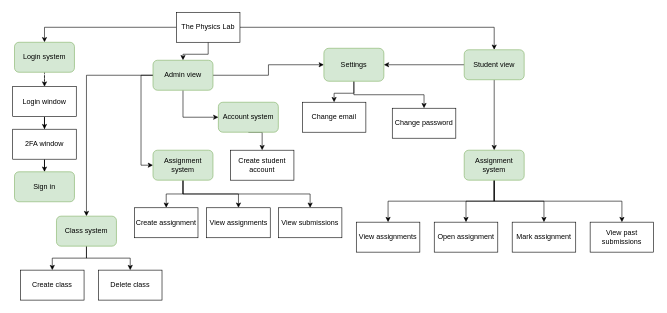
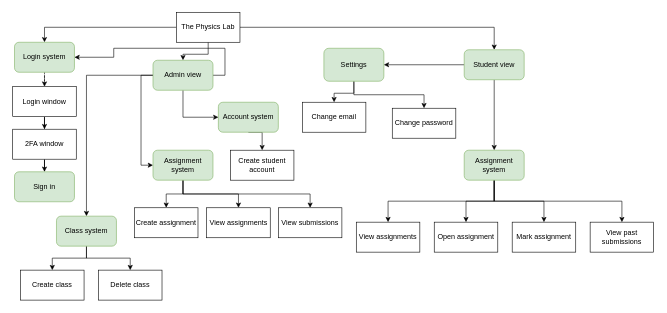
  <mxCell id="0" />
  <mxCell id="1" parent="0" />
  <mxCell id="2" style="edgeStyle=orthogonalEdgeStyle;rounded=0;orthogonalLoop=1;jettySize=auto;html=1;exitX=0;exitY=0.5;exitDx=0;exitDy=0;entryX=0.5;entryY=0;entryDx=0;entryDy=0;" edge="1" parent="1" source="5" target="7"><mxGeometry relative="1" as="geometry" /></mxCell>
  <mxCell id="3" value="" style="edgeStyle=orthogonalEdgeStyle;rounded=0;orthogonalLoop=1;jettySize=auto;html=1;" edge="1" parent="1" source="5" target="19"><mxGeometry relative="1" as="geometry" /></mxCell>
  <mxCell id="4" style="edgeStyle=orthogonalEdgeStyle;rounded=0;orthogonalLoop=1;jettySize=auto;html=1;exitX=1;exitY=0.5;exitDx=0;exitDy=0;entryX=0.5;entryY=0;entryDx=0;entryDy=0;" edge="1" parent="1" source="5" target="26"><mxGeometry relative="1" as="geometry" /></mxCell>
  <mxCell id="5" value="The Physics Lab" style="rounded=0;whiteSpace=wrap;html=1;" vertex="1" parent="1"><mxGeometry x="293" y="20" width="106" height="50" as="geometry" /></mxCell>
  <mxCell id="6" value="" style="edgeStyle=orthogonalEdgeStyle;rounded=0;orthogonalLoop=1;jettySize=auto;html=1;dashed=1;" edge="1" parent="1" source="7" target="9"><mxGeometry relative="1" as="geometry" /></mxCell>
  <mxCell id="7" value="Login system" style="rounded=1;whiteSpace=wrap;html=1;fillColor=#d5e8d4;strokeColor=#82b366;" vertex="1" parent="1"><mxGeometry x="23" y="70" width="100" height="50" as="geometry" /></mxCell>
  <mxCell id="8" value="" style="edgeStyle=orthogonalEdgeStyle;rounded=0;orthogonalLoop=1;jettySize=auto;html=1;" edge="1" parent="1" source="9" target="14"><mxGeometry relative="1" as="geometry" /></mxCell>
  <mxCell id="9" value="Login window" style="rounded=0;whiteSpace=wrap;html=1;" vertex="1" parent="1"><mxGeometry x="20" y="144" width="106" height="50" as="geometry" /></mxCell>
  <mxCell id="10" value="View submissions" style="rounded=0;whiteSpace=wrap;html=1;" vertex="1" parent="1"><mxGeometry x="463" y="346" width="106" height="50" as="geometry" /></mxCell>
  <mxCell id="11" value="View assignments" style="rounded=0;whiteSpace=wrap;html=1;" vertex="1" parent="1"><mxGeometry x="343.5" y="346" width="106" height="50" as="geometry" /></mxCell>
  <mxCell id="12" value="Create assignment" style="rounded=0;whiteSpace=wrap;html=1;" vertex="1" parent="1"><mxGeometry x="223" y="346" width="106" height="50" as="geometry" /></mxCell>
  <mxCell id="13" value="" style="edgeStyle=orthogonalEdgeStyle;rounded=0;orthogonalLoop=1;jettySize=auto;html=1;" edge="1" parent="1" source="14" target="20"><mxGeometry relative="1" as="geometry" /></mxCell>
  <mxCell id="14" value="2FA window" style="rounded=0;whiteSpace=wrap;html=1;" vertex="1" parent="1"><mxGeometry x="20" y="215" width="106" height="50" as="geometry" /></mxCell>
- <mxCell id="15" style="edgeStyle=orthogonalEdgeStyle;rounded=0;orthogonalLoop=1;jettySize=auto;html=1;exitX=1;exitY=0.5;exitDx=0;exitDy=0;entryX=0;entryY=0.5;entryDx=0;entryDy=0;" edge="1" parent="1" source="19" target="23"><mxGeometry relative="1" as="geometry" /></mxCell>
+ <mxCell id="15" style="edgeStyle=orthogonalEdgeStyle;rounded=0;orthogonalLoop=1;jettySize=auto;html=1;exitX=1;exitY=0.5;exitDx=0;exitDy=0;" edge="1" parent="1" source="19" target="7"><mxGeometry relative="1" as="geometry" /></mxCell>
  <mxCell id="16" style="edgeStyle=orthogonalEdgeStyle;rounded=0;orthogonalLoop=1;jettySize=auto;html=1;exitX=0;exitY=0.5;exitDx=0;exitDy=0;entryX=0.5;entryY=0;entryDx=0;entryDy=0;" edge="1" parent="1" source="19" target="40"><mxGeometry relative="1" as="geometry" /></mxCell>
  <mxCell id="17" style="edgeStyle=orthogonalEdgeStyle;rounded=0;orthogonalLoop=1;jettySize=auto;html=1;exitX=0;exitY=0.5;exitDx=0;exitDy=0;entryX=0;entryY=0.5;entryDx=0;entryDy=0;" edge="1" parent="1" source="19" target="30"><mxGeometry relative="1" as="geometry" /></mxCell>
  <mxCell id="18" style="edgeStyle=orthogonalEdgeStyle;rounded=0;orthogonalLoop=1;jettySize=auto;html=1;exitX=0.5;exitY=1;exitDx=0;exitDy=0;entryX=0;entryY=0.5;entryDx=0;entryDy=0;" edge="1" parent="1" source="19" target="37"><mxGeometry relative="1" as="geometry" /></mxCell>
  <mxCell id="19" value="Admin view" style="rounded=1;whiteSpace=wrap;html=1;fillColor=#d5e8d4;strokeColor=#82b366;" vertex="1" parent="1"><mxGeometry x="254" y="100" width="100" height="50" as="geometry" /></mxCell>
  <mxCell id="20" value="Sign in" style="rounded=1;whiteSpace=wrap;html=1;fillColor=#d5e8d4;strokeColor=#82b366;" vertex="1" parent="1"><mxGeometry x="23" y="286" width="100" height="50" as="geometry" /></mxCell>
  <mxCell id="21" style="edgeStyle=orthogonalEdgeStyle;rounded=0;orthogonalLoop=1;jettySize=auto;html=1;exitX=0.5;exitY=1;exitDx=0;exitDy=0;entryX=0.5;entryY=0;entryDx=0;entryDy=0;" edge="1" parent="1" source="23" target="35"><mxGeometry relative="1" as="geometry" /></mxCell>
  <mxCell id="22" style="edgeStyle=orthogonalEdgeStyle;rounded=0;orthogonalLoop=1;jettySize=auto;html=1;exitX=0.5;exitY=1;exitDx=0;exitDy=0;entryX=0.5;entryY=0;entryDx=0;entryDy=0;" edge="1" parent="1" source="23" target="34"><mxGeometry relative="1" as="geometry" /></mxCell>
  <mxCell id="23" value="Settings" style="rounded=1;whiteSpace=wrap;html=1;fillColor=#d5e8d4;strokeColor=#82b366;" vertex="1" parent="1"><mxGeometry x="539" y="80" width="100" height="55" as="geometry" /></mxCell>
  <mxCell id="24" style="edgeStyle=orthogonalEdgeStyle;rounded=0;orthogonalLoop=1;jettySize=auto;html=1;exitX=0;exitY=0.5;exitDx=0;exitDy=0;entryX=1;entryY=0.5;entryDx=0;entryDy=0;" edge="1" parent="1" source="26" target="23"><mxGeometry relative="1" as="geometry" /></mxCell>
  <mxCell id="25" style="edgeStyle=orthogonalEdgeStyle;rounded=0;orthogonalLoop=1;jettySize=auto;html=1;exitX=0.5;exitY=1;exitDx=0;exitDy=0;entryX=0.5;entryY=0;entryDx=0;entryDy=0;" edge="1" parent="1" source="26" target="45"><mxGeometry relative="1" as="geometry" /></mxCell>
  <mxCell id="26" value="Student view" style="rounded=1;whiteSpace=wrap;html=1;fillColor=#d5e8d4;strokeColor=#82b366;" vertex="1" parent="1"><mxGeometry x="773" y="82.5" width="100" height="50" as="geometry" /></mxCell>
  <mxCell id="27" style="edgeStyle=orthogonalEdgeStyle;rounded=0;orthogonalLoop=1;jettySize=auto;html=1;exitX=0.5;exitY=1;exitDx=0;exitDy=0;" edge="1" parent="1" source="30" target="12"><mxGeometry relative="1" as="geometry" /></mxCell>
  <mxCell id="28" style="edgeStyle=orthogonalEdgeStyle;rounded=0;orthogonalLoop=1;jettySize=auto;html=1;exitX=0.5;exitY=1;exitDx=0;exitDy=0;entryX=0.5;entryY=0;entryDx=0;entryDy=0;" edge="1" parent="1" source="30" target="11"><mxGeometry relative="1" as="geometry" /></mxCell>
  <mxCell id="29" style="edgeStyle=orthogonalEdgeStyle;rounded=0;orthogonalLoop=1;jettySize=auto;html=1;exitX=0.5;exitY=1;exitDx=0;exitDy=0;entryX=0.5;entryY=0;entryDx=0;entryDy=0;" edge="1" parent="1" source="30" target="10"><mxGeometry relative="1" as="geometry" /></mxCell>
  <mxCell id="30" value="Assignment system" style="rounded=1;whiteSpace=wrap;html=1;fillColor=#d5e8d4;strokeColor=#82b366;" vertex="1" parent="1"><mxGeometry x="254" y="250" width="100" height="50" as="geometry" /></mxCell>
  <mxCell id="31" value="Mark assignment" style="rounded=0;whiteSpace=wrap;html=1;" vertex="1" parent="1"><mxGeometry x="853" y="370" width="106" height="50" as="geometry" /></mxCell>
  <mxCell id="32" value="Open assignment" style="rounded=0;whiteSpace=wrap;html=1;" vertex="1" parent="1"><mxGeometry x="723" y="370" width="106" height="50" as="geometry" /></mxCell>
  <mxCell id="33" value="View assignments" style="rounded=0;whiteSpace=wrap;html=1;" vertex="1" parent="1"><mxGeometry x="593" y="370" width="106" height="50" as="geometry" /></mxCell>
  <mxCell id="34" value="Change password" style="rounded=0;whiteSpace=wrap;html=1;" vertex="1" parent="1"><mxGeometry x="653" y="180" width="106" height="50" as="geometry" /></mxCell>
  <mxCell id="35" value="Change email" style="rounded=0;whiteSpace=wrap;html=1;" vertex="1" parent="1"><mxGeometry x="503" y="170" width="106" height="50" as="geometry" /></mxCell>
  <mxCell id="36" style="edgeStyle=orthogonalEdgeStyle;rounded=0;orthogonalLoop=1;jettySize=auto;html=1;exitX=0.5;exitY=1;exitDx=0;exitDy=0;entryX=0.5;entryY=0;entryDx=0;entryDy=0;" edge="1" parent="1" source="37" target="46"><mxGeometry relative="1" as="geometry" /></mxCell>
  <mxCell id="37" value="Account system" style="rounded=1;whiteSpace=wrap;html=1;fillColor=#d5e8d4;strokeColor=#82b366;" vertex="1" parent="1"><mxGeometry x="363" y="170" width="100" height="50" as="geometry" /></mxCell>
  <mxCell id="38" style="edgeStyle=orthogonalEdgeStyle;rounded=0;orthogonalLoop=1;jettySize=auto;html=1;exitX=0.5;exitY=1;exitDx=0;exitDy=0;entryX=0.5;entryY=0;entryDx=0;entryDy=0;" edge="1" parent="1" source="40" target="48"><mxGeometry relative="1" as="geometry" /></mxCell>
  <mxCell id="39" style="edgeStyle=orthogonalEdgeStyle;rounded=0;orthogonalLoop=1;jettySize=auto;html=1;exitX=0.5;exitY=1;exitDx=0;exitDy=0;entryX=0.5;entryY=0;entryDx=0;entryDy=0;" edge="1" parent="1" source="40" target="47"><mxGeometry relative="1" as="geometry" /></mxCell>
  <mxCell id="40" value="Class system" style="rounded=1;whiteSpace=wrap;html=1;fillColor=#d5e8d4;strokeColor=#82b366;" vertex="1" parent="1"><mxGeometry x="93" y="360" width="100" height="50" as="geometry" /></mxCell>
  <mxCell id="41" style="edgeStyle=orthogonalEdgeStyle;rounded=0;orthogonalLoop=1;jettySize=auto;html=1;exitX=0.5;exitY=1;exitDx=0;exitDy=0;entryX=0.5;entryY=0;entryDx=0;entryDy=0;" edge="1" parent="1" source="45" target="33"><mxGeometry relative="1" as="geometry" /></mxCell>
  <mxCell id="42" style="edgeStyle=orthogonalEdgeStyle;rounded=0;orthogonalLoop=1;jettySize=auto;html=1;exitX=0.5;exitY=1;exitDx=0;exitDy=0;" edge="1" parent="1" source="45" target="32"><mxGeometry relative="1" as="geometry" /></mxCell>
  <mxCell id="43" style="edgeStyle=orthogonalEdgeStyle;rounded=0;orthogonalLoop=1;jettySize=auto;html=1;exitX=0.5;exitY=1;exitDx=0;exitDy=0;entryX=0.5;entryY=0;entryDx=0;entryDy=0;" edge="1" parent="1" source="45" target="31"><mxGeometry relative="1" as="geometry" /></mxCell>
  <mxCell id="44" style="edgeStyle=orthogonalEdgeStyle;rounded=0;orthogonalLoop=1;jettySize=auto;html=1;exitX=0.5;exitY=1;exitDx=0;exitDy=0;entryX=0.5;entryY=0;entryDx=0;entryDy=0;" edge="1" parent="1" source="45" target="49"><mxGeometry relative="1" as="geometry" /></mxCell>
  <mxCell id="45" value="Assignment system" style="rounded=1;whiteSpace=wrap;html=1;fillColor=#d5e8d4;strokeColor=#82b366;" vertex="1" parent="1"><mxGeometry x="773" y="250" width="100" height="50" as="geometry" /></mxCell>
  <mxCell id="46" value="Create student account" style="rounded=0;whiteSpace=wrap;html=1;" vertex="1" parent="1"><mxGeometry x="383" y="250" width="106" height="50" as="geometry" /></mxCell>
  <mxCell id="47" value="Delete class" style="rounded=0;whiteSpace=wrap;html=1;" vertex="1" parent="1"><mxGeometry x="163" y="450" width="106" height="50" as="geometry" /></mxCell>
  <mxCell id="48" value="Create class" style="rounded=0;whiteSpace=wrap;html=1;" vertex="1" parent="1"><mxGeometry x="33" y="450" width="106" height="50" as="geometry" /></mxCell>
  <mxCell id="49" value="View past submissions" style="rounded=0;whiteSpace=wrap;html=1;" vertex="1" parent="1"><mxGeometry x="983" y="370" width="106" height="50" as="geometry" /></mxCell>
